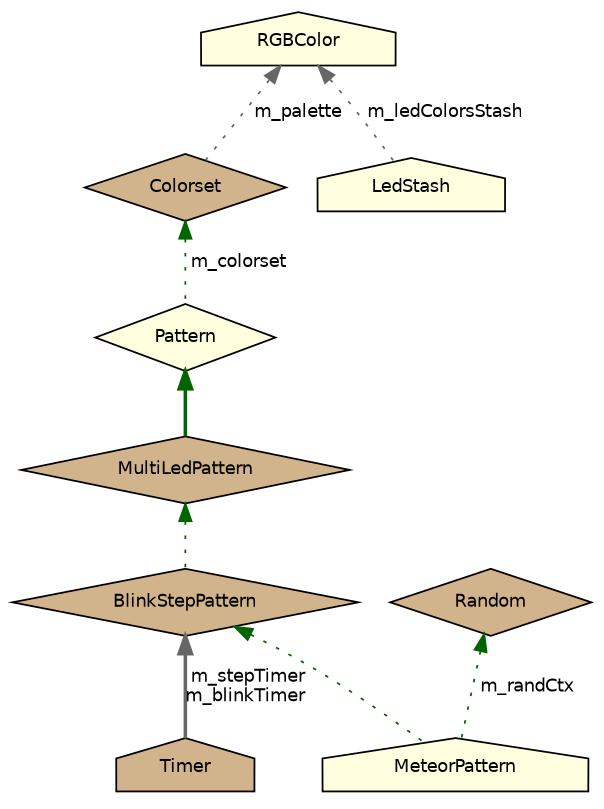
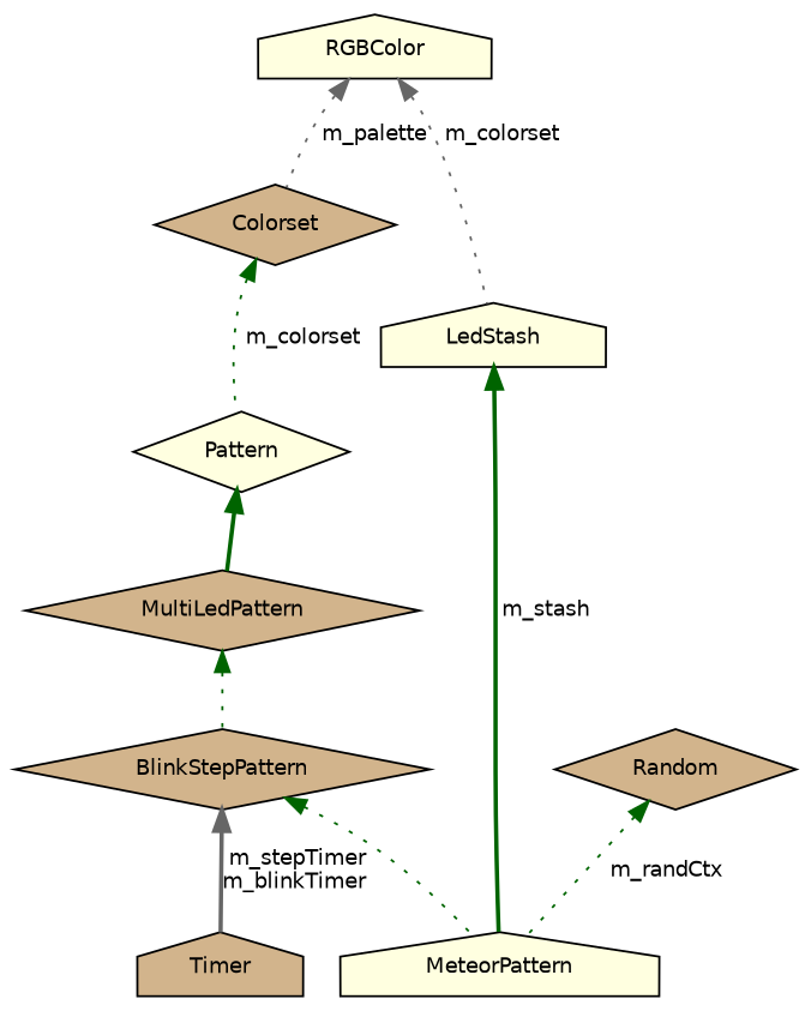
  digraph {
    node [color=black fillcolor=tan fontname=Helvetica fontsize=10 shape=diamond style=filled]
    edge [color=darkgreen dir=back fontname=Helvetica fontsize=10 labelfontname=Helvetica labelfontsize=10 style=dotted]
    n1 [fillcolor=lightyellow fontcolor=black height=0.2 label=MeteorPattern shape=house width=0.4]
    n2 [height=0.2 label=BlinkStepPattern width=0.4]
    n3 [height=0.2 label=Timer shape=house width=0.4]
    n4 [height=0.2 label=MultiLedPattern width=0.4]
    n5 [fillcolor=lightyellow height=0.2 label=Pattern width=0.4]
    n6 [height=0.2 label=Colorset width=0.4]
    n7 [fillcolor=lightyellow height=0.2 label=RGBColor shape=house width=0.4]
    n8 [fillcolor=lightyellow height=0.2 label=LedStash shape=house width=0.4]
    n9 [height=0.2 label=Random width=0.4]
    n2 -> n1
    n2 -> n3 [color=gray40 label=" m_stepTimer\nm_blinkTimer" style=bold]
    n4 -> n2
    n5 -> n4 [style=bold]
    n6 -> n5 [label=" m_colorset"]
    n7 -> n6 [color=gray40 label=" m_palette"]
-   n7 -> n8 [color=gray40 label=" m_ledColorsStash"]
+   n7 -> n8 [color=gray40 label=" m_colorset"]
+   n8 -> n1 [label=" m_stash" style=bold]
    n9 -> n1 [label=" m_randCtx"]
  }
